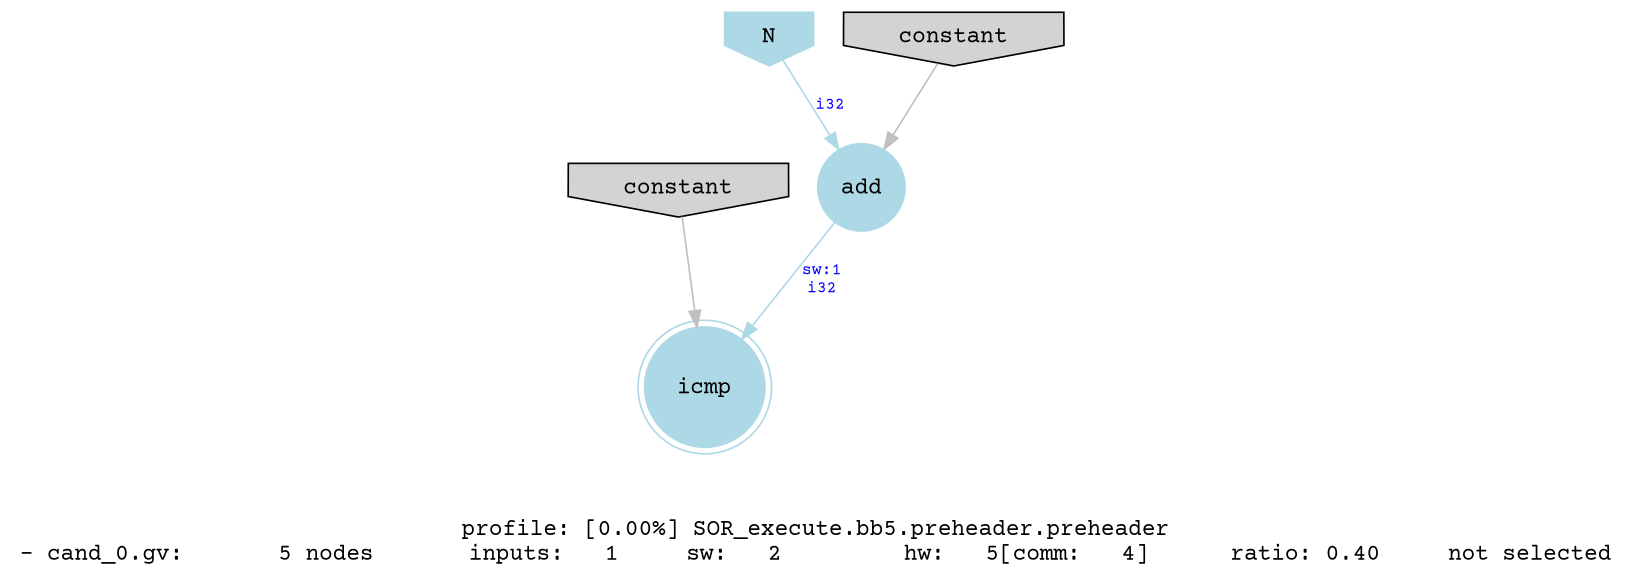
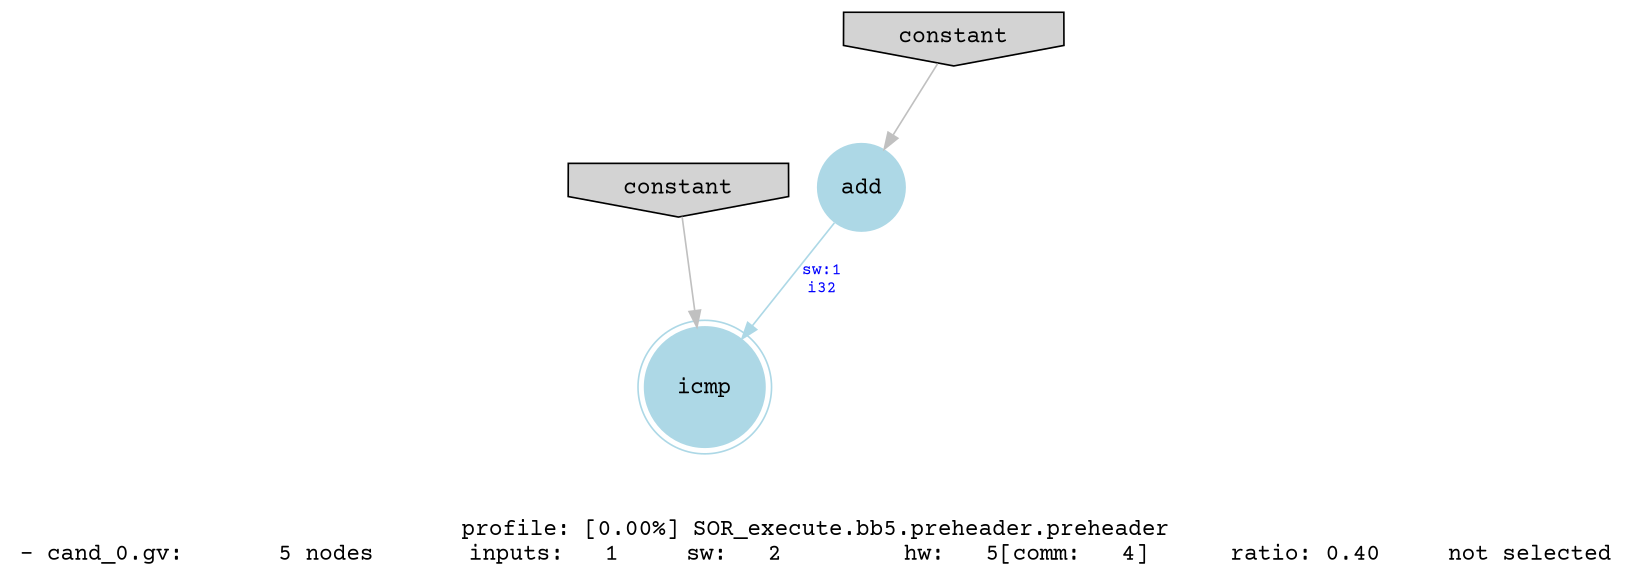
  digraph {
    label="profile: [0.00%] SOR_execute.bb5.preheader.preheader\n- cand_0.gv: 	   5 nodes 	 inputs:   1 	 sw:   2 	 hw:   5[comm:   4] 	 ratio: 0.40 	 not selected"
    fontname="Courier Prime"
    node [color=lightblue shape=invhouse style=filled fontname="Courier Prime" rank=source]
    edge [color=lightblue fontsize=10 fontname="Courier Prime"]
    n1 [label=add shape=circle rank=""]
    n2 [label=icmp rank=sink shape=doublecircle]
-   n3 [label=N]
    n4 [bgcolor=lightblue label=constant color=""]
    n5 [bgcolor=lightblue label=constant color=""]
    n1 -> n2 [fontcolor=blue label="sw:1\ni32"]
-   n3 -> n1 [fontcolor=blue label=i32]
    n4 -> n1 [color=gray]
    n5 -> n2 [color=gray]
  }
